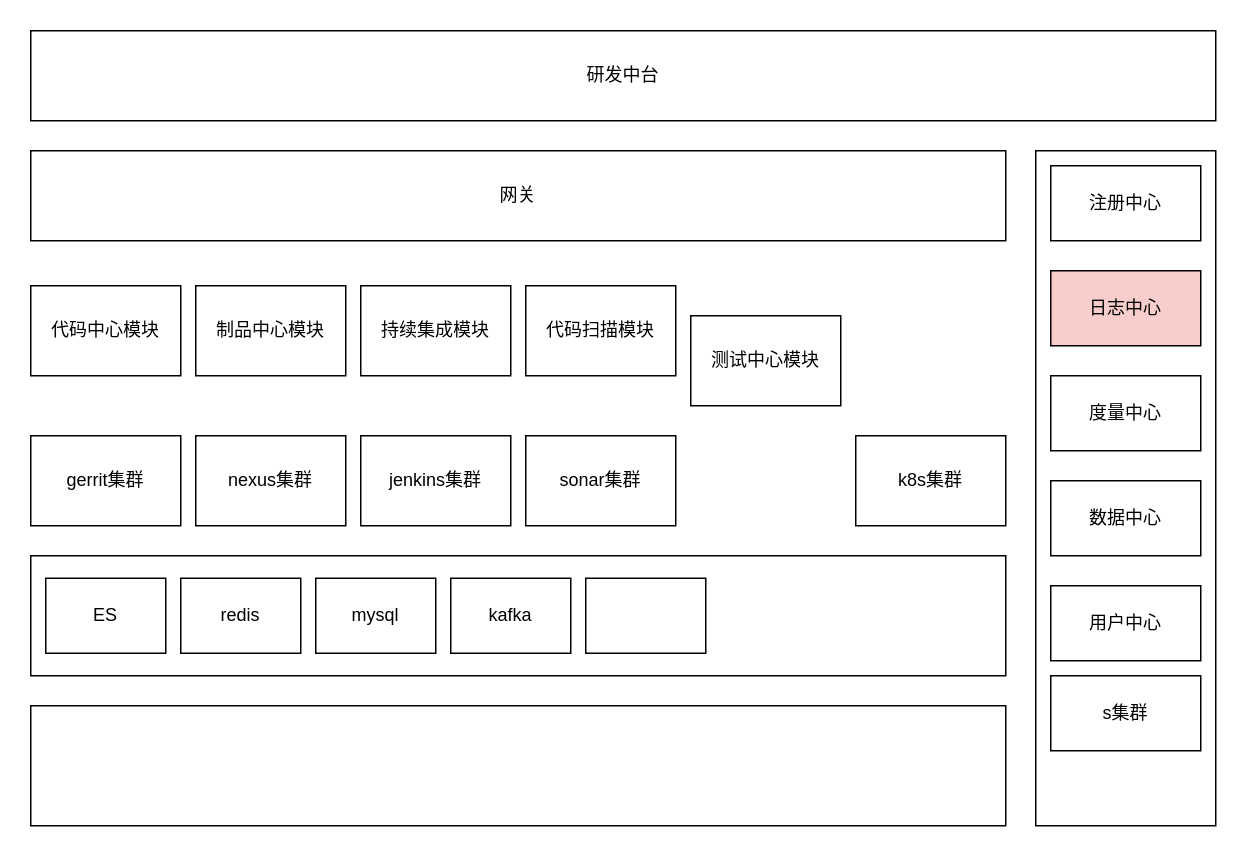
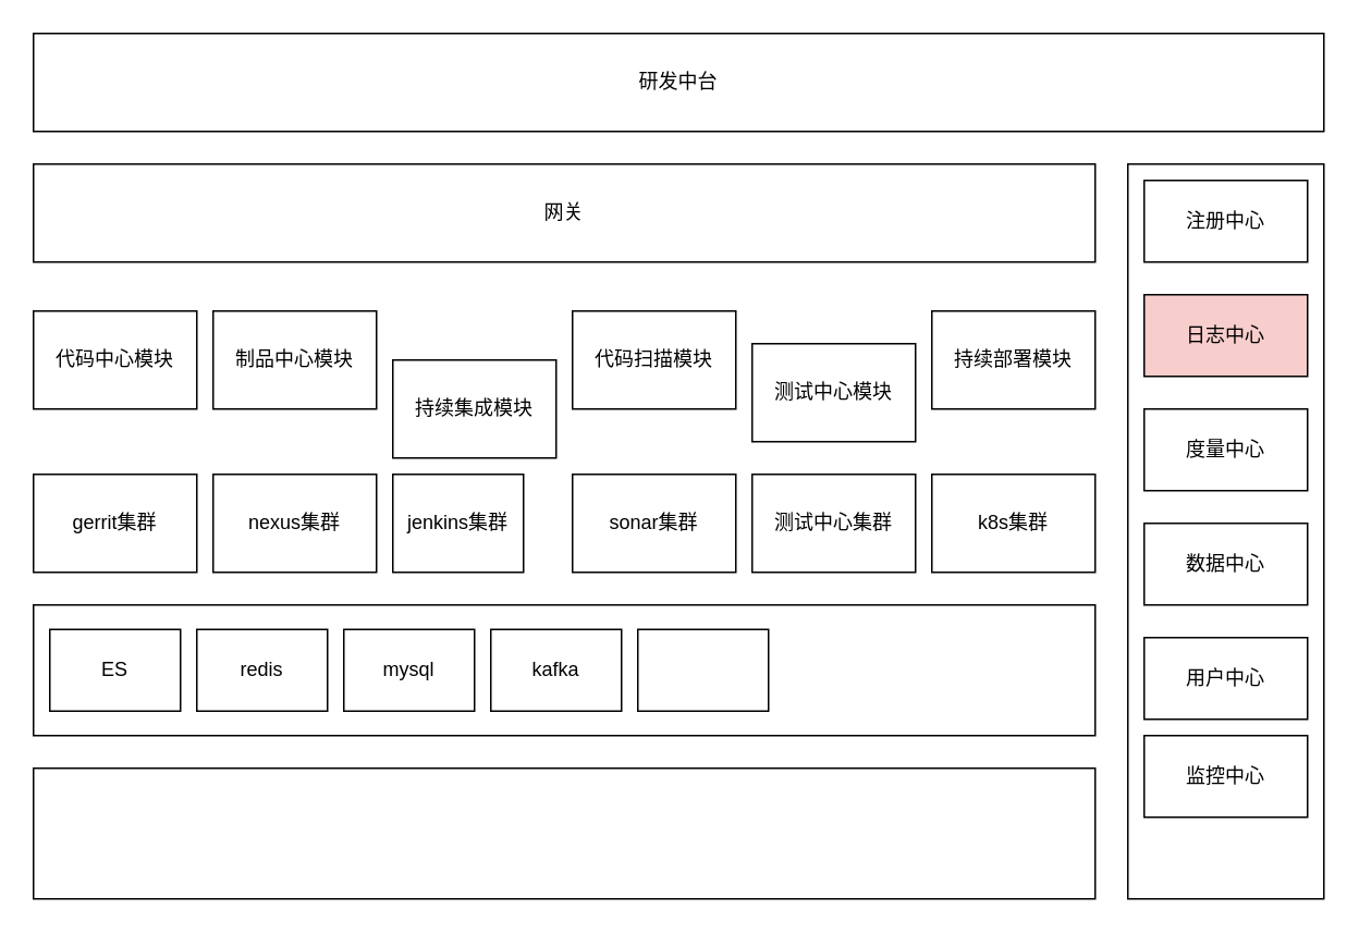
  <mxCell id="0" />
  <mxCell id="1" parent="0" />
  <mxCell id="2" value="" style="rounded=0;whiteSpace=wrap;html=1;" vertex="1" parent="1"><mxGeometry x="690" y="100" width="120" height="450" as="geometry" /></mxCell>
  <mxCell id="3" value="研发中台" style="rounded=0;whiteSpace=wrap;html=1;" vertex="1" parent="1"><mxGeometry x="20" y="20" width="790" height="60" as="geometry" /></mxCell>
  <mxCell id="4" value="代码中心模块" style="rounded=0;whiteSpace=wrap;html=1;" vertex="1" parent="1"><mxGeometry x="20" y="190" width="100" height="60" as="geometry" /></mxCell>
  <mxCell id="5" value="制品中心模块" style="rounded=0;whiteSpace=wrap;html=1;" vertex="1" parent="1"><mxGeometry x="130" y="190" width="100" height="60" as="geometry" /></mxCell>
- <mxCell id="6" value="持续集成模块" style="rounded=0;whiteSpace=wrap;html=1;" vertex="1" parent="1"><mxGeometry x="240" y="190" width="100" height="60" as="geometry" /></mxCell>
+ <mxCell id="6" value="持续集成模块" style="rounded=0;whiteSpace=wrap;html=1;" vertex="1" parent="1"><mxGeometry x="240" y="220" width="100" height="60" as="geometry" /></mxCell>
+ <mxCell id="7" value="持续部署模块" style="rounded=0;whiteSpace=wrap;html=1;" vertex="1" parent="1"><mxGeometry x="570" y="190" width="100" height="60" as="geometry" /></mxCell>
  <mxCell id="8" value="网关" style="rounded=0;whiteSpace=wrap;html=1;" vertex="1" parent="1"><mxGeometry x="20" y="100" width="650" height="60" as="geometry" /></mxCell>
  <mxCell id="9" value="测试中心模块" style="rounded=0;whiteSpace=wrap;html=1;" vertex="1" parent="1"><mxGeometry x="460" y="210" width="100" height="60" as="geometry" /></mxCell>
  <mxCell id="10" value="代码扫描模块" style="rounded=0;whiteSpace=wrap;html=1;" vertex="1" parent="1"><mxGeometry x="350" y="190" width="100" height="60" as="geometry" /></mxCell>
  <mxCell id="11" value="注册中心" style="rounded=0;whiteSpace=wrap;html=1;" vertex="1" parent="1"><mxGeometry x="700" y="110" width="100" height="50" as="geometry" /></mxCell>
  <mxCell id="12" value="" style="rounded=0;whiteSpace=wrap;html=1;" vertex="1" parent="1"><mxGeometry x="20" y="370" width="650" height="80" as="geometry" /></mxCell>
  <mxCell id="13" value="ES" style="rounded=0;whiteSpace=wrap;html=1;" vertex="1" parent="1"><mxGeometry x="30" y="385" width="80" height="50" as="geometry" /></mxCell>
  <mxCell id="14" value="redis" style="rounded=0;whiteSpace=wrap;html=1;" vertex="1" parent="1"><mxGeometry x="120" y="385" width="80" height="50" as="geometry" /></mxCell>
  <mxCell id="15" value="mysql" style="rounded=0;whiteSpace=wrap;html=1;" vertex="1" parent="1"><mxGeometry x="210" y="385" width="80" height="50" as="geometry" /></mxCell>
  <mxCell id="16" value="kafka" style="rounded=0;whiteSpace=wrap;html=1;" vertex="1" parent="1"><mxGeometry x="300" y="385" width="80" height="50" as="geometry" /></mxCell>
  <mxCell id="17" value="" style="rounded=0;whiteSpace=wrap;html=1;" vertex="1" parent="1"><mxGeometry x="390" y="385" width="80" height="50" as="geometry" /></mxCell>
  <mxCell id="18" value="gerrit集群" style="rounded=0;whiteSpace=wrap;html=1;" vertex="1" parent="1"><mxGeometry x="20" y="290" width="100" height="60" as="geometry" /></mxCell>
  <mxCell id="19" value="nexus集群" style="rounded=0;whiteSpace=wrap;html=1;" vertex="1" parent="1"><mxGeometry x="130" y="290" width="100" height="60" as="geometry" /></mxCell>
- <mxCell id="20" value="jenkins集群" style="rounded=0;whiteSpace=wrap;html=1;" vertex="1" parent="1"><mxGeometry x="240" y="290" width="100" height="60" as="geometry" /></mxCell>
+ <mxCell id="20" value="jenkins集群" style="rounded=0;whiteSpace=wrap;html=1;" vertex="1" parent="1"><mxGeometry x="240" y="290" width="80" height="60" as="geometry" /></mxCell>
  <mxCell id="21" value="sonar集群" style="rounded=0;whiteSpace=wrap;html=1;" vertex="1" parent="1"><mxGeometry x="350" y="290" width="100" height="60" as="geometry" /></mxCell>
+ <mxCell id="22" value="测试中心集群" style="rounded=0;whiteSpace=wrap;html=1;" vertex="1" parent="1"><mxGeometry x="460" y="290" width="100" height="60" as="geometry" /></mxCell>
  <mxCell id="23" value="k8s集群" style="rounded=0;whiteSpace=wrap;html=1;" vertex="1" parent="1"><mxGeometry x="570" y="290" width="100" height="60" as="geometry" /></mxCell>
  <mxCell id="24" value="日志中心" style="rounded=0;whiteSpace=wrap;html=1;fillColor=#f8cecc;" vertex="1" parent="1"><mxGeometry x="700" y="180" width="100" height="50" as="geometry" /></mxCell>
  <mxCell id="25" value="度量中心" style="rounded=0;whiteSpace=wrap;html=1;" vertex="1" parent="1"><mxGeometry x="700" y="250" width="100" height="50" as="geometry" /></mxCell>
  <mxCell id="26" value="数据中心" style="rounded=0;whiteSpace=wrap;html=1;" vertex="1" parent="1"><mxGeometry x="700" y="320" width="100" height="50" as="geometry" /></mxCell>
  <mxCell id="27" value="用户中心" style="rounded=0;whiteSpace=wrap;html=1;" vertex="1" parent="1"><mxGeometry x="700" y="390" width="100" height="50" as="geometry" /></mxCell>
  <mxCell id="28" value="" style="rounded=0;whiteSpace=wrap;html=1;" vertex="1" parent="1"><mxGeometry x="20" y="470" width="650" height="80" as="geometry" /></mxCell>
- <mxCell id="29" value="s集群" style="rounded=0;whiteSpace=wrap;html=1;" vertex="1" parent="1"><mxGeometry x="700" y="450" width="100" height="50" as="geometry" /></mxCell>
+ <mxCell id="29" value="监控中心" style="rounded=0;whiteSpace=wrap;html=1;" vertex="1" parent="1"><mxGeometry x="700" y="450" width="100" height="50" as="geometry" /></mxCell>
